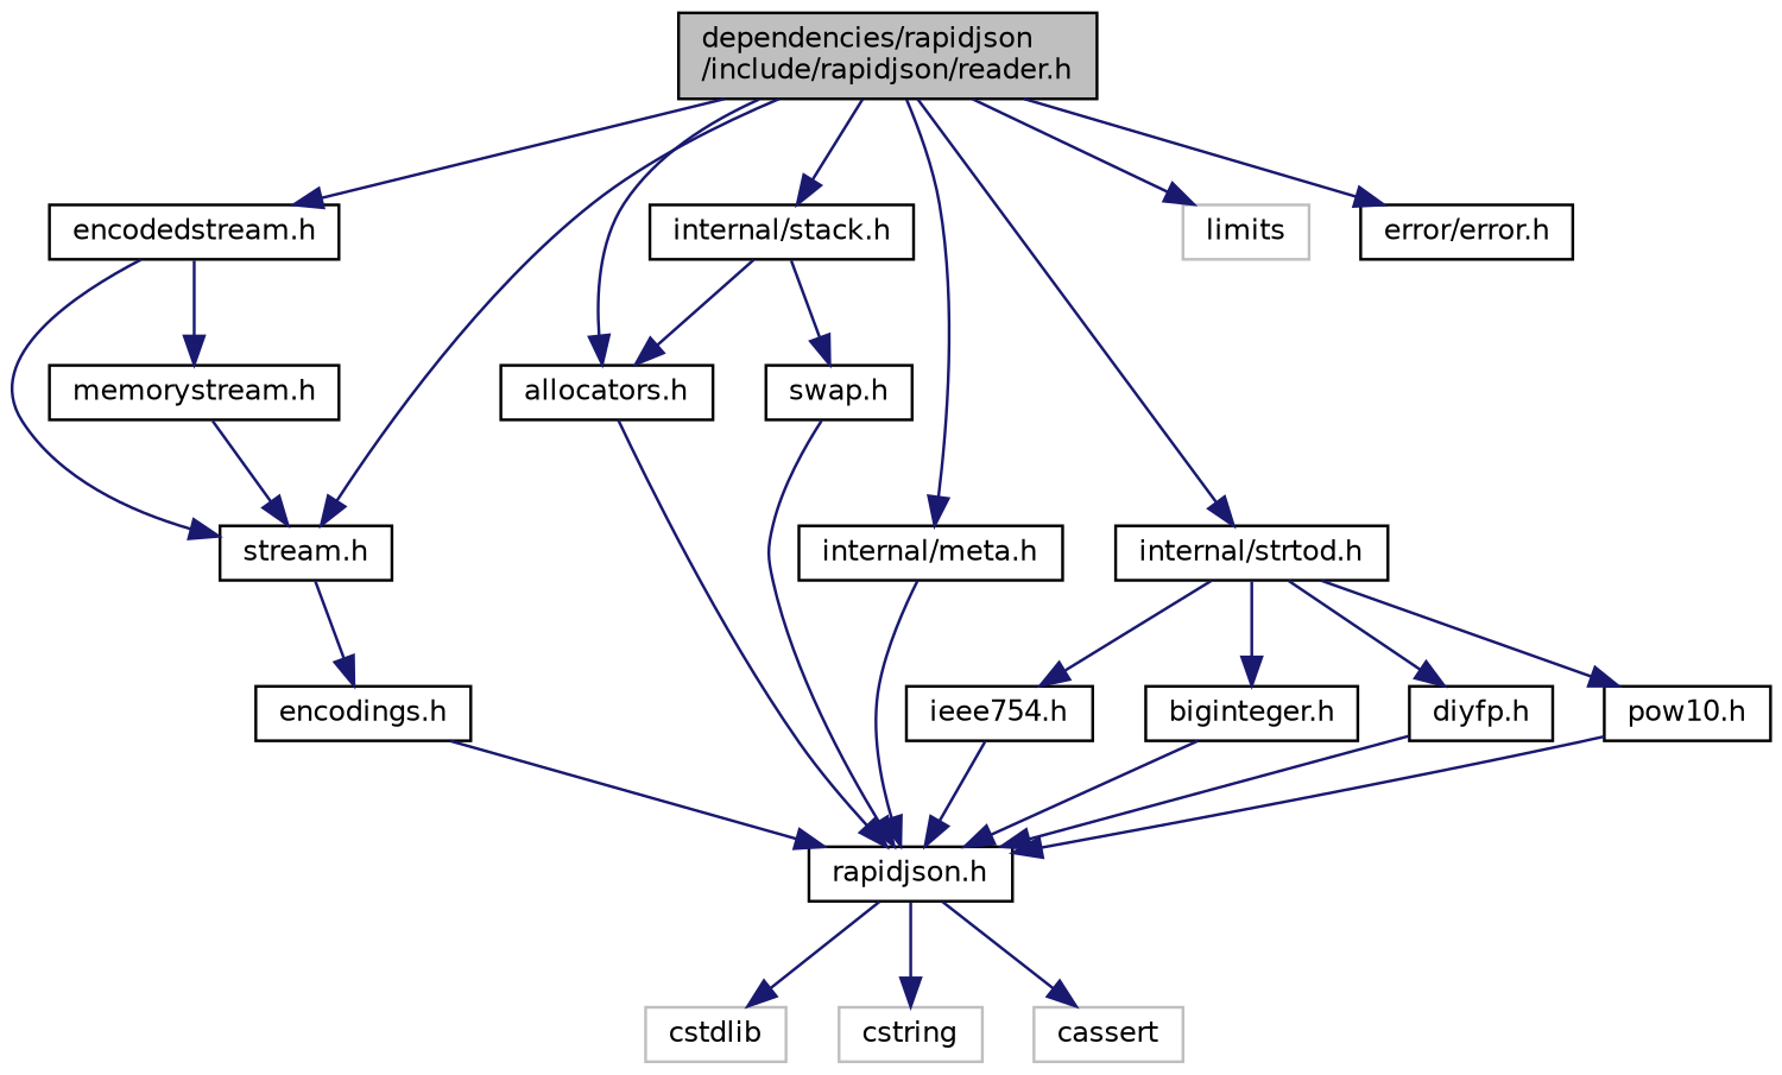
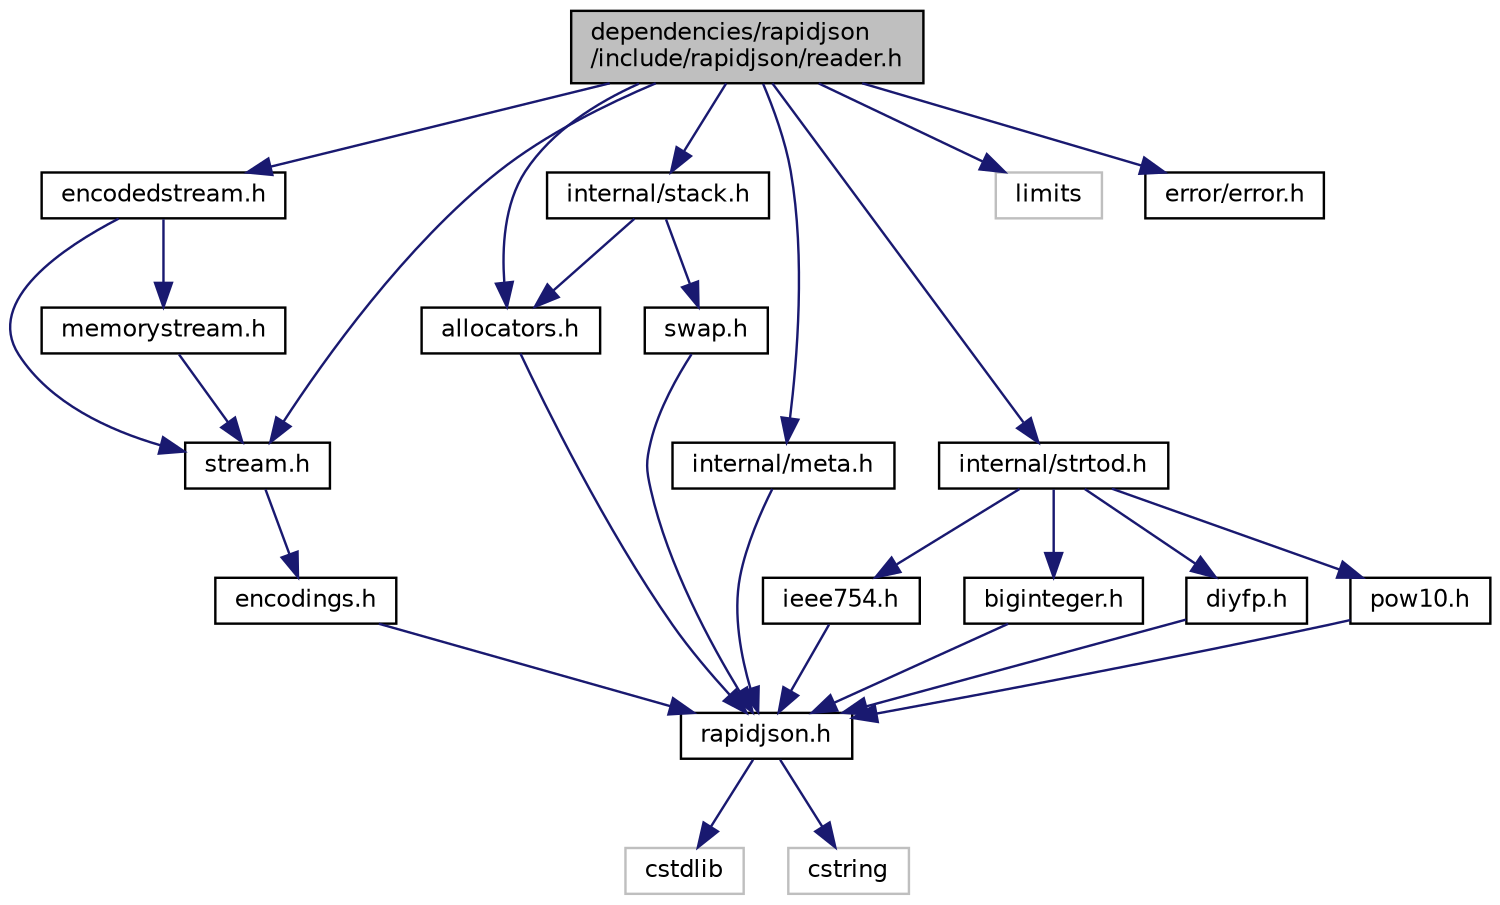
  digraph {
    node [color=black fillcolor=white fontname=Helvetica fontsize=10 shape=record style=filled]
    edge [color=midnightblue fontname=Helvetica fontsize=10 labelfontname=Helvetica labelfontsize=10 style=solid]
    n1 [fillcolor=grey75 fontcolor=black height=0.2 label="dependencies/rapidjson\l/include/rapidjson/reader.h" width=0.4]
    n2 [height=0.2 label="allocators.h" width=0.4]
    n3 [height=0.2 label="stream.h" width=0.4]
    n4 [height=0.2 label="encodedstream.h" width=0.4]
    n5 [height=0.2 label="internal/meta.h" width=0.4]
    n6 [height=0.2 label="internal/stack.h" width=0.4]
    n7 [height=0.2 label="internal/strtod.h" width=0.4]
    n8 [color=grey75 height=0.2 label=limits width=0.4]
    n9 [height=0.2 label="error/error.h" width=0.4]
    n10 [height=0.2 label="rapidjson.h" width=0.4]
    n11 [height=0.2 label="encodings.h" width=0.4]
    n12 [height=0.2 label="memorystream.h" width=0.4]
    n13 [height=0.2 label="swap.h" width=0.4]
    n14 [height=0.2 label="ieee754.h" width=0.4]
    n15 [height=0.2 label="biginteger.h" width=0.4]
    n16 [height=0.2 label="diyfp.h" width=0.4]
    n17 [height=0.2 label="pow10.h" width=0.4]
    n18 [color=grey75 height=0.2 label=cstdlib width=0.4]
    n19 [color=grey75 height=0.2 label=cstring width=0.4]
-   n20 [color=grey75 height=0.2 label=cassert width=0.4]
    n1 -> n2
    n1 -> n3
    n1 -> n4
    n1 -> n5
    n1 -> n6
    n1 -> n7
    n1 -> n8
    n1 -> n9
    n2 -> n10
    n3 -> n11
    n4 -> n3
    n4 -> n12
    n5 -> n10
    n6 -> n2
    n6 -> n13
    n7 -> n14
    n7 -> n15
    n7 -> n16
    n7 -> n17
    n10 -> n18
    n10 -> n19
-   n10 -> n20
    n11 -> n10
    n12 -> n3
    n13 -> n10
    n14 -> n10
    n15 -> n10
    n16 -> n10
    n17 -> n10
  }
